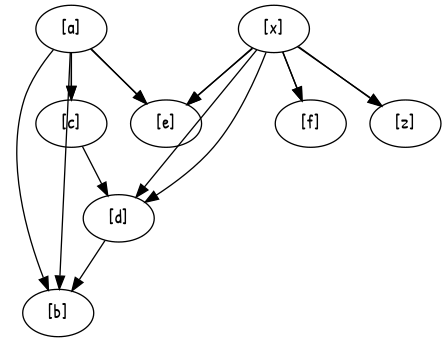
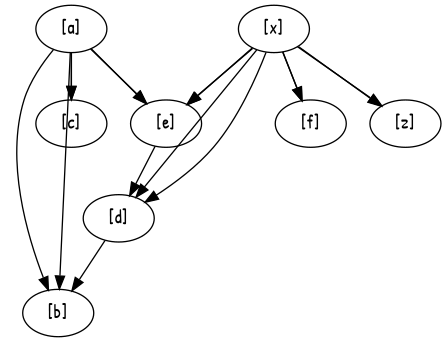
  digraph {
    concentrate=true
    fontname="Patrick Hand"
    node [fontname="Patrick Hand"]
    edge [fontname="Patrick Hand"]
    " [a] "
    " [b] "
    " [c] "
    " [e] "
    " [d] "
    " [x] "
    " [f] "
    " [z] "
    " [a] " -> " [b] "
    " [a] " -> " [b] "
    " [a] " -> " [b] "
    " [a] " -> " [b] "
    " [a] " -> " [b] "
    " [a] " -> " [c] "
    " [a] " -> " [c] "
    " [a] " -> " [c] "
    " [a] " -> " [c] "
    " [a] " -> " [e] "
    " [a] " -> " [e] "
    " [a] " -> " [e] "
-   " [c] " -> " [d] "
+   " [e] " -> " [d] "
    " [d] " -> " [b] "
    " [x] " -> " [e] "
    " [x] " -> " [e] "
    " [x] " -> " [e] "
    " [x] " -> " [e] "
    " [x] " -> " [e] "
    " [x] " -> " [e] "
    " [x] " -> " [e] "
    " [x] " -> " [d] "
    " [x] " -> " [d] "
    " [x] " -> " [d] "
    " [x] " -> " [d] "
    " [x] " -> " [d] "
    " [x] " -> " [d] "
    " [x] " -> " [f] "
    " [x] " -> " [f] "
    " [x] " -> " [f] "
    " [x] " -> " [f] "
    " [x] " -> " [f] "
    " [x] " -> " [z] "
    " [x] " -> " [z] "
    " [x] " -> " [z] "
    " [x] " -> " [z] "
  }
